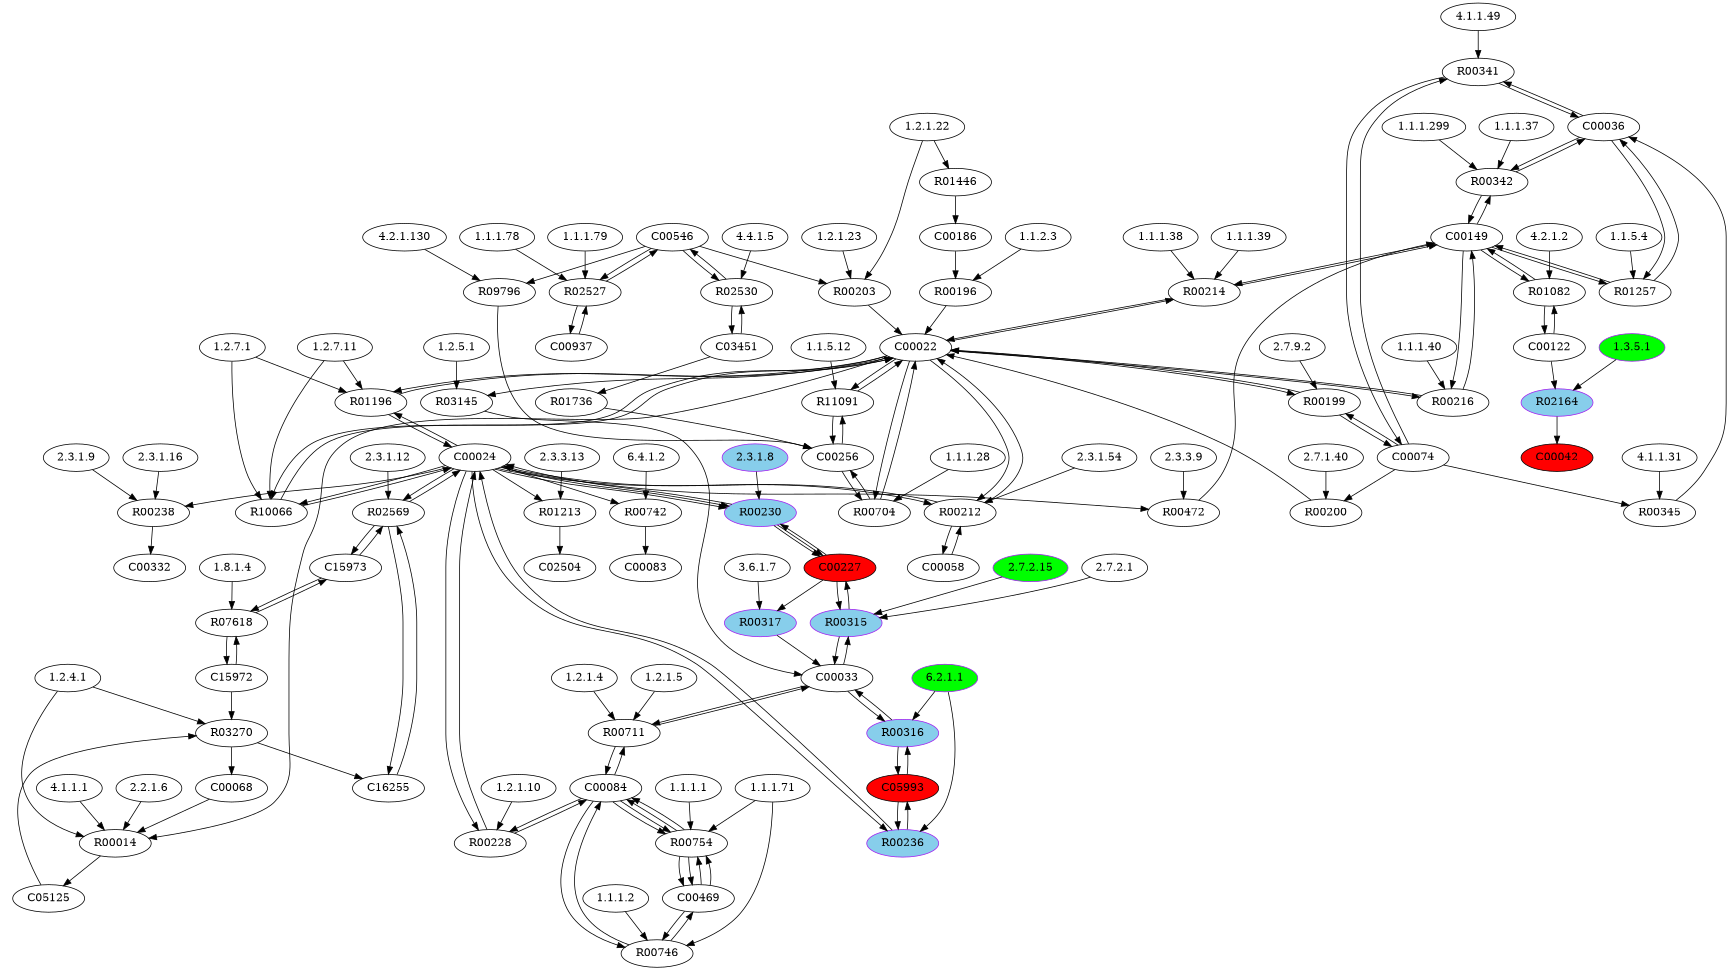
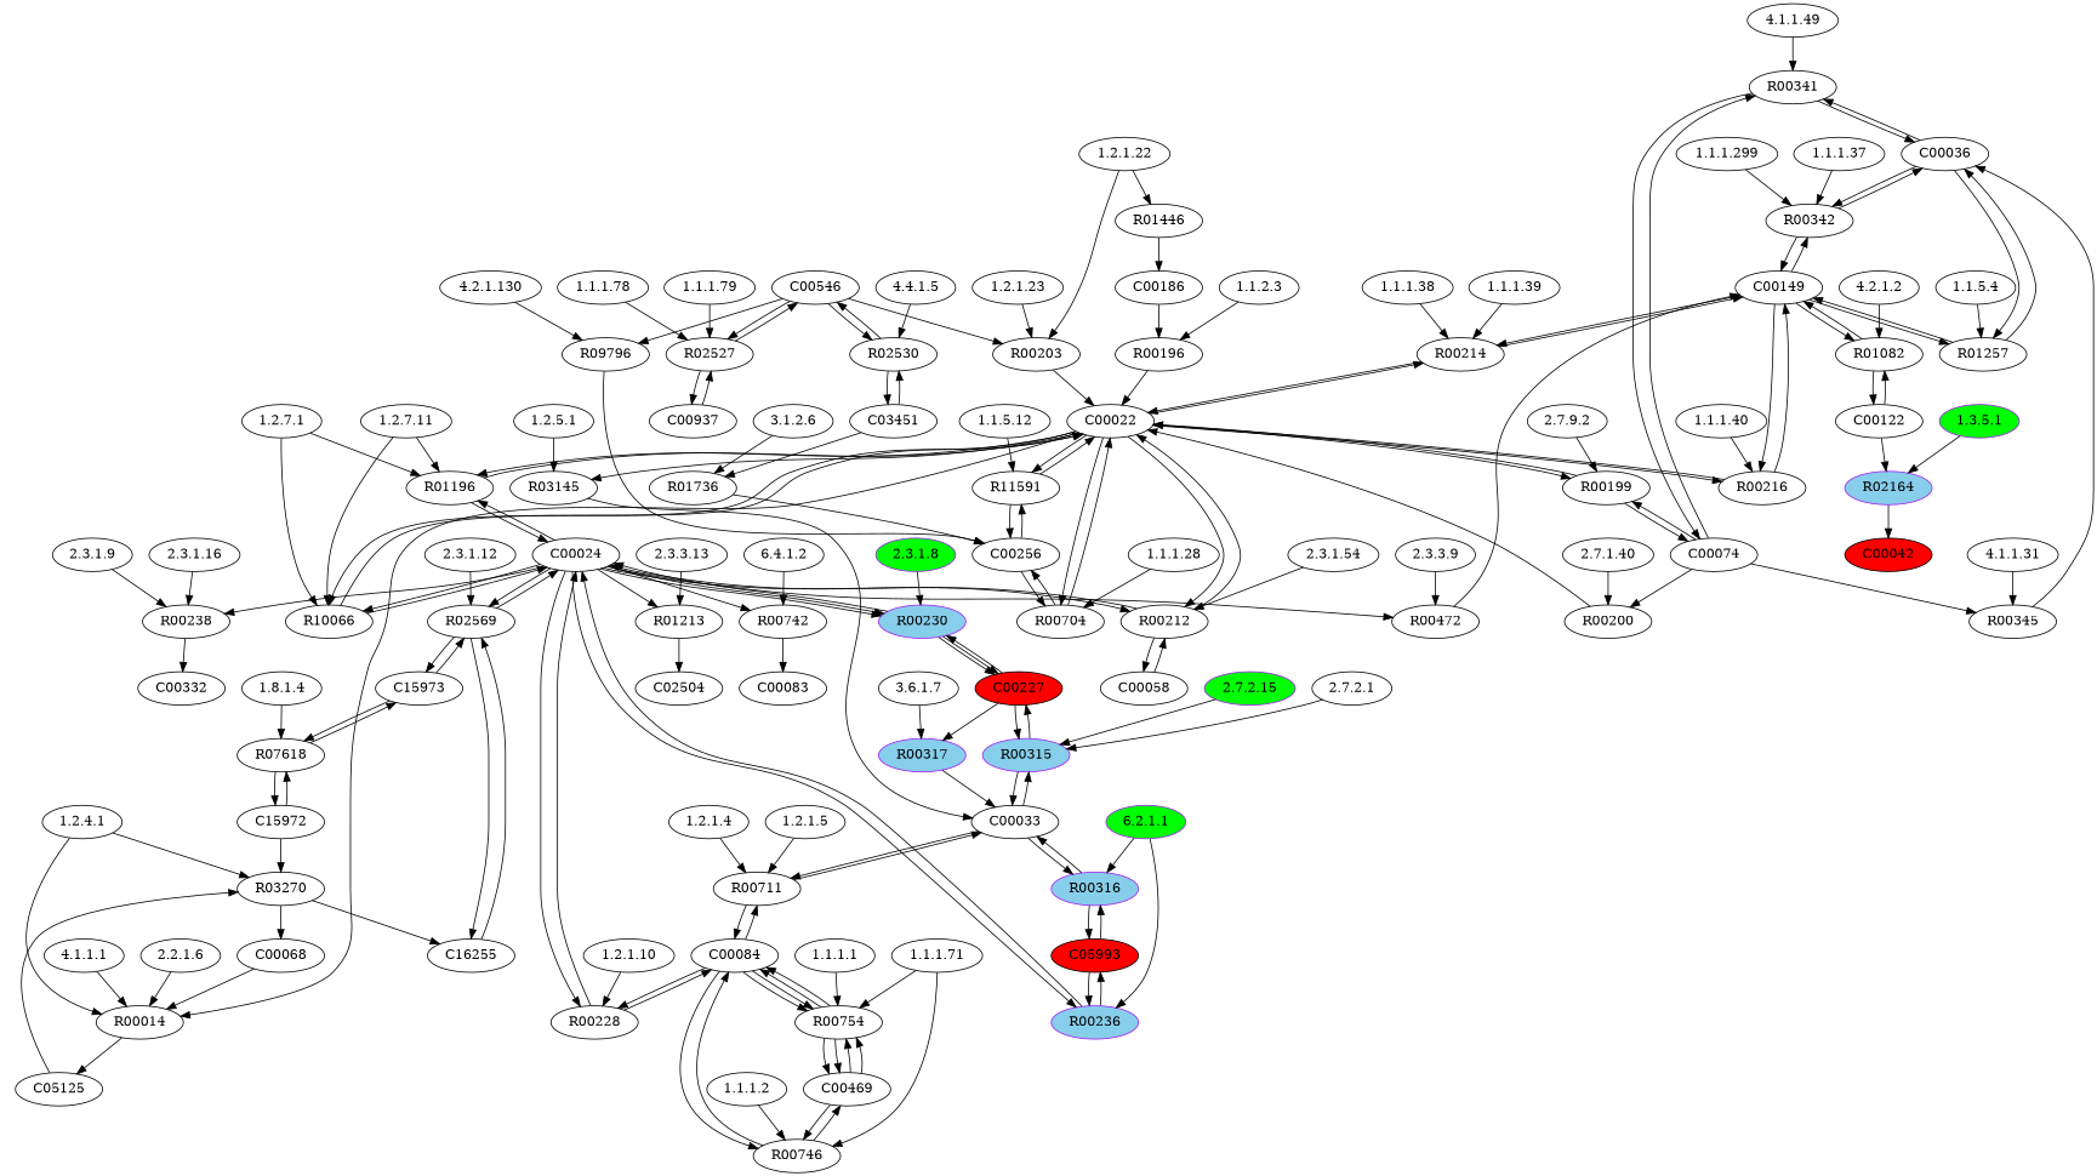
  digraph {
    node [type=E]
    R00341 [type=R]
    "4.1.1.49"
    C00036 [type=C]
    C00074 [type=C]
    R02569 [type=R]
    "2.3.1.12"
    C00024 [type=C]
    C15973 [type=C]
    C16255 [type=C]
    R01196 [type=R]
    "1.2.7.11"
    n12 [label=R10066 type=R]
    C00022 [type=C]
    R00014 [type=R]
    "4.1.1.1"
    C05125 [type=C]
    R00711 [type=R]
    "1.2.1.4"
    C00033 [type=C]
    C00084 [type=C]
-   R11591 [type=R label=R11091]
+   R11591 [type=R]
    "1.1.5.12"
    C00256 [type=C]
    R01257 [type=R]
    "1.1.5.4"
    C00149 [type=C]
    R00214 [type=R]
    "1.1.1.38"
    R01213 [type=R]
    "2.3.3.13"
    C02504 [type=C]
    R00238 [type=R]
    "2.3.1.16"
    C00332 [type=C]
    "6.2.1.1" [color=purple fillcolor=green style=filled]
    R00316 [color=purple fillcolor=skyblue style=filled type=R]
    R00236 [color=purple fillcolor=skyblue style=filled type=R]
    C05993 [fillcolor=red style=filled type=C]
    R00196 [type=R]
    "1.1.2.3"
    R00754 [type=R]
    "1.1.1.1"
    C00469 [type=C]
    R00342 [type=R]
    "1.1.1.299"
    "2.7.2.15" [color=purple fillcolor=green style=filled]
    R00315 [color=purple fillcolor=skyblue style=filled type=R]
    C00227 [fillcolor=red style=filled type=C]
    R09796 [type=R]
    "4.2.1.130"
    R00345 [type=R]
    "4.1.1.31"
    R01082 [type=R]
    "4.2.1.2"
    C00122 [type=C]
    R01736 [type=R]
+   "3.1.2.6"
    "2.3.1.9"
    "1.1.1.71"
    R00746 [type=R]
    R00317 [color=purple fillcolor=skyblue style=filled type=R]
    "3.6.1.7"
    R00742 [type=R]
    "6.4.1.2"
    C00083 [type=C]
    "1.1.1.2"
    R07618 [type=R]
    "1.8.1.4"
    C15972 [type=C]
    R00203 [type=R]
    "1.2.1.23"
    R00200 [type=R]
    "2.7.1.40"
    "2.7.2.1"
    "1.2.7.1"
    R02530 [type=R]
    "4.4.1.5"
    C03451 [type=C]
    C00546 [type=C]
    R00212 [type=R]
    "2.3.1.54"
    C00058 [type=C]
    R00199 [type=R]
    "2.7.9.2"
    R00228 [type=R]
    "1.2.1.10"
    "1.2.1.22"
    R01446 [type=R]
    C00186 [type=C]
    "1.3.5.1" [color=purple fillcolor=green style=filled]
    R02164 [color=purple fillcolor=skyblue style=filled type=R]
    C00042 [fillcolor=red style=filled type=C]
    "1.1.1.39"
    "2.2.1.6"
    R02527 [type=R]
    "1.1.1.78"
    C00937 [type=C]
    R00472 [type=R]
    "2.3.3.9"
    "1.1.1.79"
    "1.1.1.37"
    R00704 [type=R]
    "1.1.1.28"
    "1.2.4.1"
    R03270 [type=R]
    C00068 [type=C]
    "1.2.1.5"
    R03145 [type=R]
    "1.2.5.1"
    R00216 [type=R]
    "1.1.1.40"
-   "2.3.1.8" [color=purple fillcolor=skyblue style=filled]
+   "2.3.1.8" [color=purple fillcolor=green style=filled]
    R00230 [color=purple fillcolor=skyblue style=filled type=R]
    R00341 -> C00036
    R00341 -> C00074
    "4.1.1.49" -> R00341
    C00036 -> R00341
    C00036 -> R01257
    C00036 -> R00342
    C00074 -> R00341
    C00074 -> R00345
    C00074 -> R00200
    C00074 -> R00199
    R02569 -> C00024
    R02569 -> C15973
    R02569 -> C16255
    "2.3.1.12" -> R02569
    C00024 -> R02569
    C00024 -> R01196
    C00024 -> n12
    C00024 -> R01213
    C00024 -> R00238
    C00024 -> R00236
    C00024 -> R00742
    C00024 -> R00212
    C00024 -> R00228
    C00024 -> R00472
    C00024 -> R00230
    C00024 -> R00230
    C15973 -> R02569
    C15973 -> R07618
    C16255 -> R02569
    R01196 -> C00024
    R01196 -> C00022
    "1.2.7.11" -> R01196
    "1.2.7.11" -> n12
    n12 -> C00024
    n12 -> C00022
    C00022 -> R01196
    C00022 -> n12
    C00022 -> R00014
    C00022 -> R11591
    C00022 -> R00214
    C00022 -> R00212
    C00022 -> R00199
    C00022 -> R00704
    C00022 -> R03145
    C00022 -> R00216
    R00014 -> C05125
    "4.1.1.1" -> R00014
    C05125 -> R03270
    R00711 -> C00033
    R00711 -> C00084
    "1.2.1.4" -> R00711
    C00033 -> R00711
    C00033 -> R00316
    C00033 -> R00315
    C00084 -> R00711
    C00084 -> R00754
    C00084 -> R00754
    C00084 -> R00746
    C00084 -> R00228
    R11591 -> C00022
    R11591 -> C00256
    "1.1.5.12" -> R11591
    C00256 -> R11591
    C00256 -> R00704
    R01257 -> C00036
    R01257 -> C00149
    "1.1.5.4" -> R01257
    C00149 -> R01257
    C00149 -> R00214
    C00149 -> R00342
    C00149 -> R01082
    C00149 -> R00216
    R00214 -> C00022
    R00214 -> C00149
    "1.1.1.38" -> R00214
    R01213 -> C02504
    "2.3.3.13" -> R01213
    R00238 -> C00332
    "2.3.1.16" -> R00238
    "6.2.1.1" -> R00316
    "6.2.1.1" -> R00236
    R00316 -> C00033
    R00316 -> C05993
    R00236 -> C00024
    R00236 -> C05993
    C05993 -> R00316
    C05993 -> R00236
    R00196 -> C00022
    "1.1.2.3" -> R00196
    R00754 -> C00084
    R00754 -> C00084
    R00754 -> C00469
    R00754 -> C00469
    "1.1.1.1" -> R00754
    C00469 -> R00754
    C00469 -> R00754
    C00469 -> R00746
    R00342 -> C00036
    R00342 -> C00149
    "1.1.1.299" -> R00342
    "2.7.2.15" -> R00315
    R00315 -> C00033
    R00315 -> C00227
    C00227 -> R00315
    C00227 -> R00317
    C00227 -> R00230
    R09796 -> C00256
    "4.2.1.130" -> R09796
    R00345 -> C00036
    "4.1.1.31" -> R00345
    R01082 -> C00149
    R01082 -> C00122
    "4.2.1.2" -> R01082
    C00122 -> R01082
    C00122 -> R02164
    R01736 -> C00256
+   "3.1.2.6" -> R01736
    "2.3.1.9" -> R00238
    "1.1.1.71" -> R00754
    "1.1.1.71" -> R00746
    R00746 -> C00084
    R00746 -> C00469
    R00317 -> C00033
    "3.6.1.7" -> R00317
    R00742 -> C00083
    "6.4.1.2" -> R00742
    "1.1.1.2" -> R00746
    R07618 -> C15973
    R07618 -> C15972
    "1.8.1.4" -> R07618
    C15972 -> R07618
    C15972 -> R03270
    R00203 -> C00022
    "1.2.1.23" -> R00203
    R00200 -> C00022
    "2.7.1.40" -> R00200
    "2.7.2.1" -> R00315
    "1.2.7.1" -> R01196
    "1.2.7.1" -> n12
    R02530 -> C03451
    R02530 -> C00546
    "4.4.1.5" -> R02530
    C03451 -> R01736
    C03451 -> R02530
    C00546 -> R09796
    C00546 -> R00203
    C00546 -> R02530
    C00546 -> R02527
    R00212 -> C00024
    R00212 -> C00022
    R00212 -> C00058
    "2.3.1.54" -> R00212
    C00058 -> R00212
    R00199 -> C00074
    R00199 -> C00022
    "2.7.9.2" -> R00199
    R00228 -> C00024
    R00228 -> C00084
    "1.2.1.10" -> R00228
    "1.2.1.22" -> R00203
    "1.2.1.22" -> R01446
    R01446 -> C00186
    C00186 -> R00196
    "1.3.5.1" -> R02164
    R02164 -> C00042
    "1.1.1.39" -> R00214
    "2.2.1.6" -> R00014
    R02527 -> C00546
    R02527 -> C00937
    "1.1.1.78" -> R02527
    C00937 -> R02527
    R00472 -> C00149
    "2.3.3.9" -> R00472
    "1.1.1.79" -> R02527
    "1.1.1.37" -> R00342
    R00704 -> C00022
    R00704 -> C00256
    "1.1.1.28" -> R00704
    "1.2.4.1" -> R00014
    "1.2.4.1" -> R03270
    R03270 -> C16255
    R03270 -> C00068
    C00068 -> R00014
    "1.2.1.5" -> R00711
    R03145 -> C00033
    "1.2.5.1" -> R03145
    R00216 -> C00022
    R00216 -> C00149
    "1.1.1.40" -> R00216
    "2.3.1.8" -> R00230
    R00230 -> C00024
    R00230 -> C00227
    R00230 -> C00227
  }
